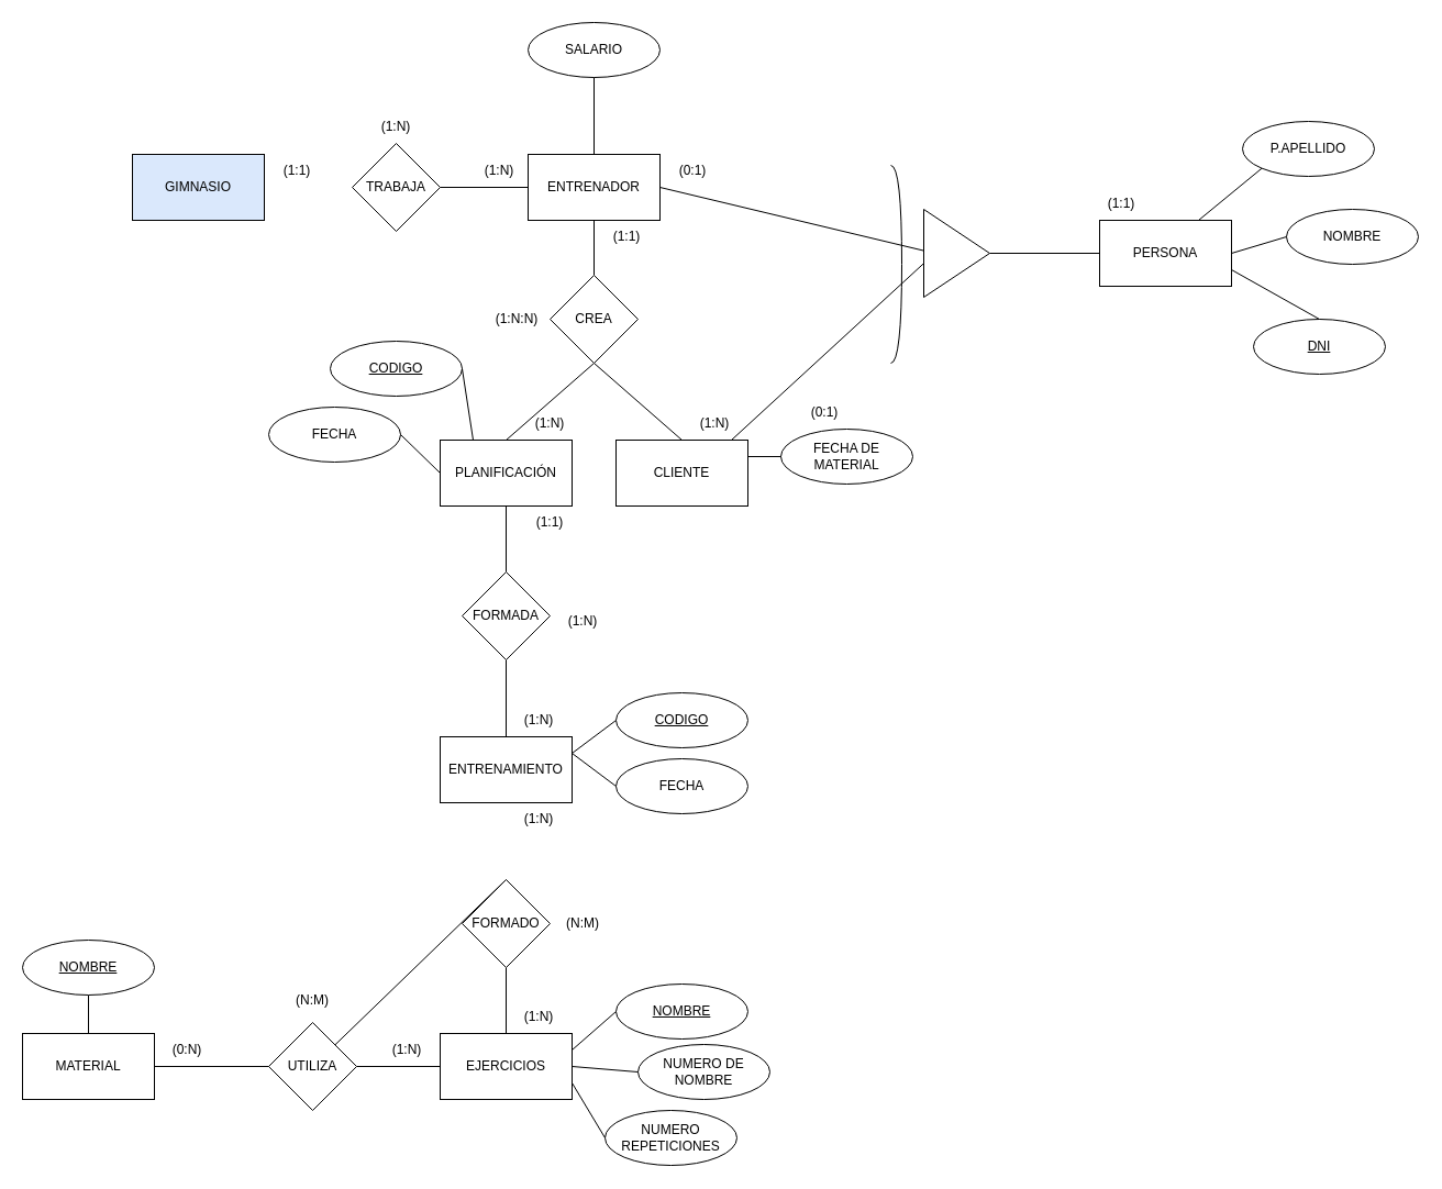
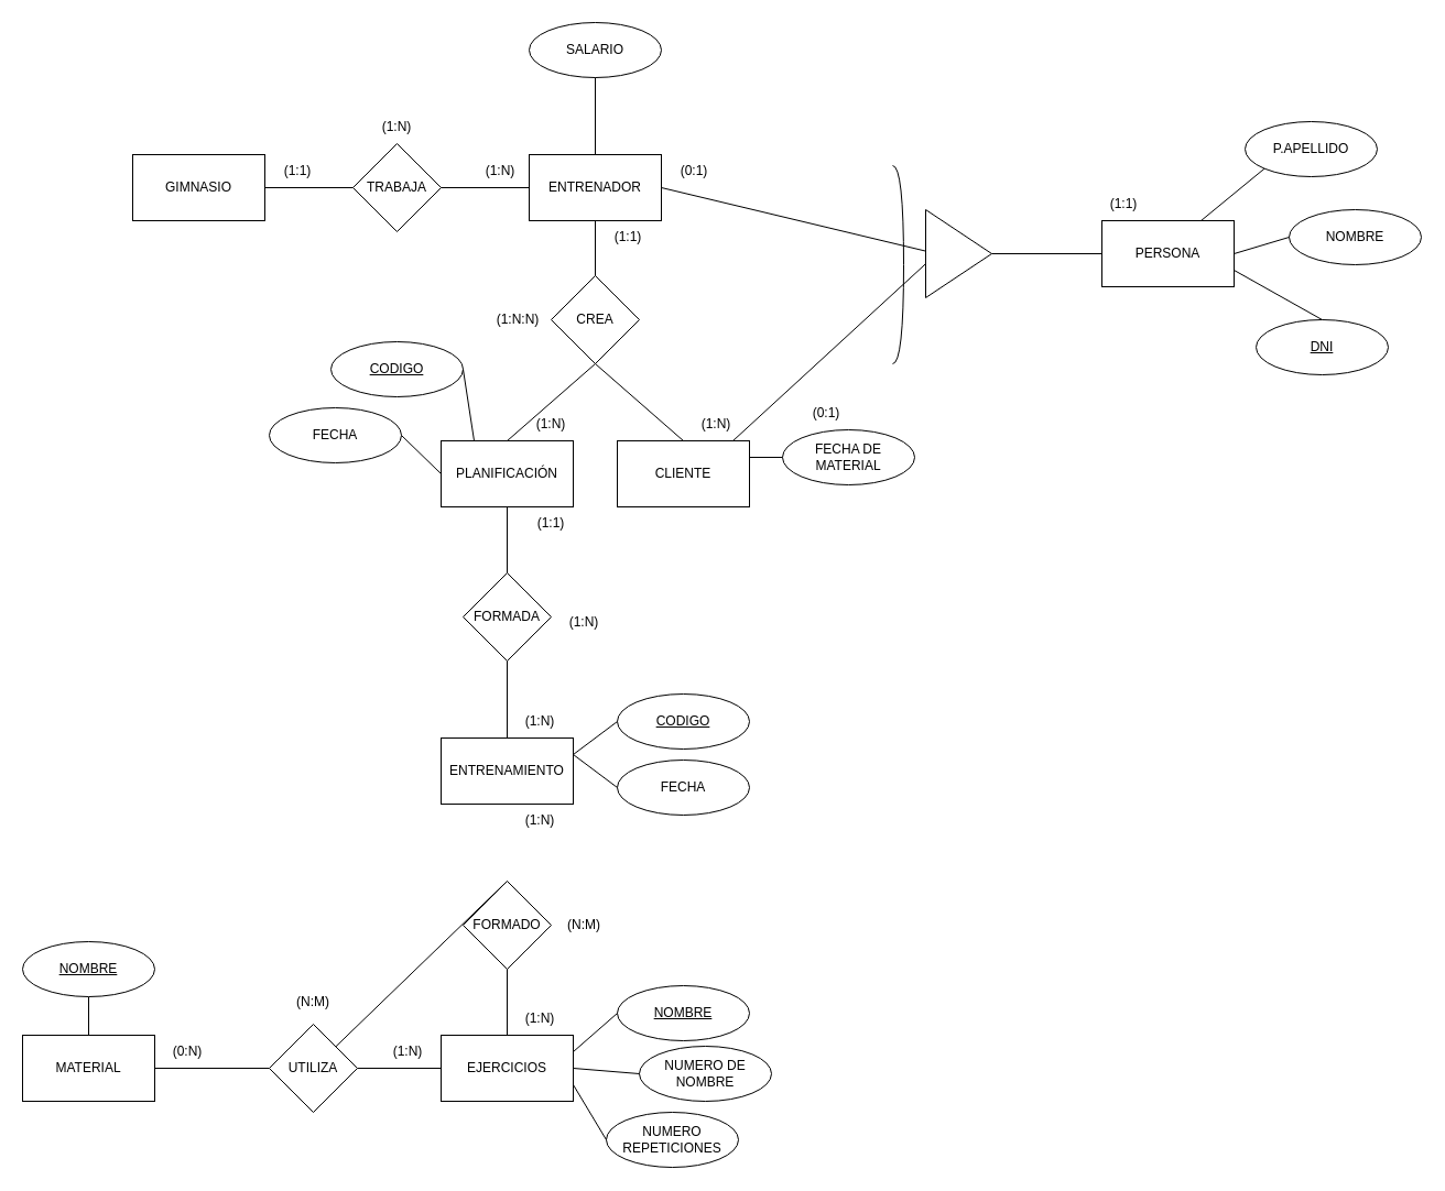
  <mxCell id="0" />
  <mxCell id="1" parent="0" />
- <mxCell id="2" value="GIMNASIO" style="rounded=0;whiteSpace=wrap;html=1;fillColor=#dae8fc;" vertex="1" parent="1"><mxGeometry x="120" y="140" width="120" height="60" as="geometry" /></mxCell>
+ <mxCell id="2" value="GIMNASIO" style="rounded=0;whiteSpace=wrap;html=1;" vertex="1" parent="1"><mxGeometry x="120" y="140" width="120" height="60" as="geometry" /></mxCell>
  <mxCell id="3" value="ENTRENADOR" style="rounded=0;whiteSpace=wrap;html=1;" vertex="1" parent="1"><mxGeometry x="480" y="140" width="120" height="60" as="geometry" /></mxCell>
  <mxCell id="4" value="TRABAJA" style="rhombus;whiteSpace=wrap;html=1;" vertex="1" parent="1"><mxGeometry x="320" y="130" width="80" height="80" as="geometry" /></mxCell>
+ <mxCell id="5" value="" style="endArrow=none;html=1;rounded=0;entryX=1;entryY=0.5;entryDx=0;entryDy=0;exitX=0;exitY=0.5;exitDx=0;exitDy=0;" edge="1" parent="1" source="4" target="2"><mxGeometry width="50" height="50" relative="1" as="geometry"><mxPoint x="420" y="600" as="sourcePoint" /><mxPoint x="470" y="550" as="targetPoint" /></mxGeometry></mxCell>
  <mxCell id="6" value="" style="endArrow=none;html=1;rounded=0;entryX=1;entryY=0.5;entryDx=0;entryDy=0;exitX=0;exitY=0.5;exitDx=0;exitDy=0;" edge="1" parent="1" source="3" target="4"><mxGeometry width="50" height="50" relative="1" as="geometry"><mxPoint x="420" y="600" as="sourcePoint" /><mxPoint x="470" y="550" as="targetPoint" /></mxGeometry></mxCell>
  <mxCell id="7" value="SALARIO" style="ellipse;whiteSpace=wrap;html=1;" vertex="1" parent="1"><mxGeometry x="480" y="20" width="120" height="50" as="geometry" /></mxCell>
  <mxCell id="8" value="" style="endArrow=none;html=1;rounded=0;entryX=0.5;entryY=1;entryDx=0;entryDy=0;exitX=0.5;exitY=0;exitDx=0;exitDy=0;" edge="1" parent="1" source="3" target="7"><mxGeometry width="50" height="50" relative="1" as="geometry"><mxPoint x="420" y="440" as="sourcePoint" /><mxPoint x="610" y="120" as="targetPoint" /></mxGeometry></mxCell>
  <mxCell id="9" value="CREA" style="rhombus;whiteSpace=wrap;html=1;" vertex="1" parent="1"><mxGeometry x="500" y="250" width="80" height="80" as="geometry" /></mxCell>
  <mxCell id="10" value="PLANIFICACIÓN" style="rounded=0;whiteSpace=wrap;html=1;" vertex="1" parent="1"><mxGeometry x="400" y="400" width="120" height="60" as="geometry" /></mxCell>
  <mxCell id="11" value="(1:N)" style="text;html=1;strokeColor=none;fillColor=none;align=center;verticalAlign=middle;whiteSpace=wrap;rounded=0;" vertex="1" parent="1"><mxGeometry x="424" y="140" width="60" height="30" as="geometry" /></mxCell>
  <mxCell id="12" value="(1:1)" style="text;html=1;strokeColor=none;fillColor=none;align=center;verticalAlign=middle;whiteSpace=wrap;rounded=0;" vertex="1" parent="1"><mxGeometry x="240" y="140" width="60" height="30" as="geometry" /></mxCell>
  <mxCell id="13" value="(1:N)" style="text;html=1;strokeColor=none;fillColor=none;align=center;verticalAlign=middle;whiteSpace=wrap;rounded=0;" vertex="1" parent="1"><mxGeometry x="330" width="60" height="30" as="geometry" y="100" /></mxCell>
  <mxCell id="14" value="CLIENTE" style="rounded=0;whiteSpace=wrap;html=1;" vertex="1" parent="1"><mxGeometry x="560" y="400" width="120" height="60" as="geometry" /></mxCell>
  <mxCell id="15" value="" style="endArrow=none;html=1;rounded=0;exitX=0.5;exitY=0;exitDx=0;exitDy=0;entryX=0.5;entryY=1;entryDx=0;entryDy=0;" edge="1" parent="1" source="14" target="9"><mxGeometry width="50" height="50" relative="1" as="geometry"><mxPoint x="530" y="440" as="sourcePoint" /><mxPoint x="540" y="360" as="targetPoint" /></mxGeometry></mxCell>
  <mxCell id="16" value="" style="endArrow=none;html=1;rounded=0;entryX=0.5;entryY=1;entryDx=0;entryDy=0;exitX=0.5;exitY=0;exitDx=0;exitDy=0;" edge="1" parent="1" source="10" target="9"><mxGeometry width="50" height="50" relative="1" as="geometry"><mxPoint x="530" y="440" as="sourcePoint" /><mxPoint x="580" y="390" as="targetPoint" /></mxGeometry></mxCell>
  <mxCell id="17" value="" style="endArrow=none;html=1;rounded=0;entryX=0.5;entryY=1;entryDx=0;entryDy=0;exitX=0.5;exitY=0;exitDx=0;exitDy=0;" edge="1" parent="1" source="9" target="3"><mxGeometry width="50" height="50" relative="1" as="geometry"><mxPoint x="530" y="440" as="sourcePoint" /><mxPoint x="580" y="390" as="targetPoint" /></mxGeometry></mxCell>
  <mxCell id="18" value="&lt;u&gt;DNI&lt;/u&gt;" style="ellipse;whiteSpace=wrap;html=1;" vertex="1" parent="1"><mxGeometry x="1140" y="290" width="120" height="50" as="geometry" /></mxCell>
  <mxCell id="19" value="NOMBRE" style="ellipse;whiteSpace=wrap;html=1;" vertex="1" parent="1"><mxGeometry x="1170" y="190" width="120" height="50" as="geometry" /></mxCell>
  <mxCell id="20" value="P.APELLIDO" style="ellipse;whiteSpace=wrap;html=1;" vertex="1" parent="1"><mxGeometry x="1130" y="110" width="120" height="50" as="geometry" /></mxCell>
  <mxCell id="21" value="FECHA DE MATERIAL" style="ellipse;whiteSpace=wrap;html=1;" vertex="1" parent="1"><mxGeometry x="710" y="390" width="120" height="50" as="geometry" /></mxCell>
  <mxCell id="22" value="" style="endArrow=none;html=1;rounded=0;entryX=0;entryY=0.5;entryDx=0;entryDy=0;exitX=1;exitY=0.25;exitDx=0;exitDy=0;" edge="1" parent="1" source="14" target="21"><mxGeometry width="50" height="50" relative="1" as="geometry"><mxPoint x="530" y="440" as="sourcePoint" /><mxPoint x="580" y="390" as="targetPoint" /></mxGeometry></mxCell>
  <mxCell id="23" value="FECHA" style="ellipse;whiteSpace=wrap;html=1;" vertex="1" parent="1"><mxGeometry x="244" y="370" width="120" height="50" as="geometry" /></mxCell>
  <mxCell id="24" value="&lt;u&gt;CODIGO&lt;/u&gt;" style="ellipse;whiteSpace=wrap;html=1;" vertex="1" parent="1"><mxGeometry x="300" y="310" width="120" height="50" as="geometry" /></mxCell>
  <mxCell id="25" value="(1:1)" style="text;html=1;strokeColor=none;fillColor=none;align=center;verticalAlign=middle;whiteSpace=wrap;rounded=0;" vertex="1" parent="1"><mxGeometry x="540" y="200" width="60" height="30" as="geometry" /></mxCell>
  <mxCell id="26" value="(1:N)" style="text;html=1;strokeColor=none;fillColor=none;align=center;verticalAlign=middle;whiteSpace=wrap;rounded=0;" vertex="1" parent="1"><mxGeometry x="620" y="370" width="60" height="30" as="geometry" /></mxCell>
  <mxCell id="27" value="(1:N)" style="text;html=1;strokeColor=none;fillColor=none;align=center;verticalAlign=middle;whiteSpace=wrap;rounded=0;" vertex="1" parent="1"><mxGeometry x="470" y="370" width="60" height="30" as="geometry" /></mxCell>
  <mxCell id="28" value="ENTRENAMIENTO" style="rounded=0;whiteSpace=wrap;html=1;" vertex="1" parent="1"><mxGeometry x="400" y="670" width="120" height="60" as="geometry" /></mxCell>
  <mxCell id="29" value="FORMADA" style="rhombus;whiteSpace=wrap;html=1;" vertex="1" parent="1"><mxGeometry x="420" y="520" width="80" height="80" as="geometry" /></mxCell>
  <mxCell id="30" value="" style="endArrow=none;html=1;rounded=0;entryX=1;entryY=0.5;entryDx=0;entryDy=0;exitX=0;exitY=0.5;exitDx=0;exitDy=0;" edge="1" parent="1" source="10" target="23"><mxGeometry width="50" height="50" relative="1" as="geometry"><mxPoint x="530" y="440" as="sourcePoint" /><mxPoint x="580" y="390" as="targetPoint" /></mxGeometry></mxCell>
  <mxCell id="31" value="" style="endArrow=none;html=1;rounded=0;entryX=1;entryY=0.5;entryDx=0;entryDy=0;exitX=0.25;exitY=0;exitDx=0;exitDy=0;" edge="1" parent="1" source="10" target="24"><mxGeometry width="50" height="50" relative="1" as="geometry"><mxPoint x="530" y="440" as="sourcePoint" /><mxPoint x="580" y="390" as="targetPoint" /></mxGeometry></mxCell>
  <mxCell id="32" value="" style="endArrow=none;html=1;rounded=0;entryX=0.5;entryY=1;entryDx=0;entryDy=0;exitX=0.5;exitY=0;exitDx=0;exitDy=0;" edge="1" parent="1" source="29" target="10"><mxGeometry width="50" height="50" relative="1" as="geometry"><mxPoint x="530" y="440" as="sourcePoint" /><mxPoint x="580" y="390" as="targetPoint" /></mxGeometry></mxCell>
  <mxCell id="33" value="" style="endArrow=none;html=1;rounded=0;entryX=0.5;entryY=0;entryDx=0;entryDy=0;exitX=0.5;exitY=1;exitDx=0;exitDy=0;" edge="1" parent="1" source="29" target="28"><mxGeometry width="50" height="50" relative="1" as="geometry"><mxPoint x="530" y="440" as="sourcePoint" /><mxPoint x="580" y="390" as="targetPoint" /></mxGeometry></mxCell>
  <mxCell id="34" value="&lt;u&gt;CODIGO&lt;/u&gt;" style="ellipse;whiteSpace=wrap;html=1;" vertex="1" parent="1"><mxGeometry x="560" y="630" width="120" height="50" as="geometry" /></mxCell>
  <mxCell id="35" value="FECHA" style="ellipse;whiteSpace=wrap;html=1;" vertex="1" parent="1"><mxGeometry x="560" y="690" width="120" height="50" as="geometry" /></mxCell>
  <mxCell id="36" value="" style="endArrow=none;html=1;rounded=0;entryX=0;entryY=0.5;entryDx=0;entryDy=0;exitX=1;exitY=0.25;exitDx=0;exitDy=0;" edge="1" parent="1" source="28" target="35"><mxGeometry width="50" height="50" relative="1" as="geometry"><mxPoint x="530" y="440" as="sourcePoint" /><mxPoint x="580" y="390" as="targetPoint" /></mxGeometry></mxCell>
  <mxCell id="37" value="" style="endArrow=none;html=1;rounded=0;entryX=0;entryY=0.5;entryDx=0;entryDy=0;exitX=1;exitY=0.25;exitDx=0;exitDy=0;" edge="1" parent="1" source="28" target="34"><mxGeometry width="50" height="50" relative="1" as="geometry"><mxPoint x="530" y="440" as="sourcePoint" /><mxPoint x="580" y="390" as="targetPoint" /></mxGeometry></mxCell>
  <mxCell id="38" value="(1:N)" style="text;html=1;strokeColor=none;fillColor=none;align=center;verticalAlign=middle;whiteSpace=wrap;rounded=0;" vertex="1" parent="1"><mxGeometry x="460" y="640" width="60" height="30" as="geometry" /></mxCell>
  <mxCell id="39" value="(1:1)" style="text;html=1;strokeColor=none;fillColor=none;align=center;verticalAlign=middle;whiteSpace=wrap;rounded=0;" vertex="1" parent="1"><mxGeometry x="470" y="460" width="60" height="30" as="geometry" /></mxCell>
  <mxCell id="40" value="(1:N)" style="text;html=1;strokeColor=none;fillColor=none;align=center;verticalAlign=middle;whiteSpace=wrap;rounded=0;" vertex="1" parent="1"><mxGeometry x="500" y="550" width="60" height="30" as="geometry" /></mxCell>
  <mxCell id="41" value="(1:N:N)" style="text;html=1;strokeColor=none;fillColor=none;align=center;verticalAlign=middle;whiteSpace=wrap;rounded=0;" vertex="1" parent="1"><mxGeometry x="440" y="275" width="60" height="30" as="geometry" /></mxCell>
  <mxCell id="42" value="" style="endArrow=none;html=1;rounded=0;exitX=0.5;exitY=0;exitDx=0;exitDy=0;" edge="1" parent="1" source="43" target="56"><mxGeometry width="50" height="50" relative="1" as="geometry"><mxPoint x="460" y="810" as="sourcePoint" /><mxPoint x="580" y="550" as="targetPoint" /></mxGeometry></mxCell>
  <mxCell id="43" value="FORMADO" style="rhombus;whiteSpace=wrap;html=1;" vertex="1" parent="1"><mxGeometry x="420" y="800" width="80" height="80" as="geometry" /></mxCell>
  <mxCell id="44" value="EJERCICIOS" style="rounded=0;whiteSpace=wrap;html=1;" vertex="1" parent="1"><mxGeometry x="400" y="940" width="120" height="60" as="geometry" /></mxCell>
  <mxCell id="45" value="" style="endArrow=none;html=1;rounded=0;exitX=0.5;exitY=0;exitDx=0;exitDy=0;entryX=0.5;entryY=1;entryDx=0;entryDy=0;" edge="1" parent="1" source="44" target="43"><mxGeometry width="50" height="50" relative="1" as="geometry"><mxPoint x="530" y="760" as="sourcePoint" /><mxPoint x="580" y="710" as="targetPoint" /></mxGeometry></mxCell>
  <mxCell id="46" value="&lt;u&gt;NOMBRE&lt;/u&gt;" style="ellipse;whiteSpace=wrap;html=1;" vertex="1" parent="1"><mxGeometry x="560" y="895" width="120" height="50" as="geometry" /></mxCell>
  <mxCell id="47" value="NUMERO DE NOMBRE" style="ellipse;whiteSpace=wrap;html=1;" vertex="1" parent="1"><mxGeometry x="580" y="950" width="120" height="50" as="geometry" /></mxCell>
  <mxCell id="48" value="NUMERO REPETICIONES" style="ellipse;whiteSpace=wrap;html=1;" vertex="1" parent="1"><mxGeometry x="550" y="1010" width="120" height="50" as="geometry" /></mxCell>
  <mxCell id="49" value="" style="endArrow=none;html=1;rounded=0;entryX=0;entryY=0.5;entryDx=0;entryDy=0;exitX=1;exitY=0.75;exitDx=0;exitDy=0;" edge="1" parent="1" source="44" target="48"><mxGeometry width="50" height="50" relative="1" as="geometry"><mxPoint x="530" y="770" as="sourcePoint" /><mxPoint x="580" y="720" as="targetPoint" /></mxGeometry></mxCell>
  <mxCell id="50" value="" style="endArrow=none;html=1;rounded=0;entryX=0;entryY=0.5;entryDx=0;entryDy=0;exitX=1;exitY=0.25;exitDx=0;exitDy=0;" edge="1" parent="1" source="44" target="46"><mxGeometry width="50" height="50" relative="1" as="geometry"><mxPoint x="530" y="760" as="sourcePoint" /><mxPoint x="580" y="710" as="targetPoint" /></mxGeometry></mxCell>
  <mxCell id="51" value="" style="endArrow=none;html=1;rounded=0;entryX=0;entryY=0.5;entryDx=0;entryDy=0;exitX=1;exitY=0.5;exitDx=0;exitDy=0;" edge="1" parent="1" source="44" target="47"><mxGeometry width="50" height="50" relative="1" as="geometry"><mxPoint x="530" y="760" as="sourcePoint" /><mxPoint x="580" y="710" as="targetPoint" /></mxGeometry></mxCell>
  <mxCell id="52" value="(N:M)" style="text;html=1;strokeColor=none;fillColor=none;align=center;verticalAlign=middle;whiteSpace=wrap;rounded=0;" vertex="1" parent="1"><mxGeometry x="500" y="825" width="60" height="30" as="geometry" /></mxCell>
  <mxCell id="53" value="(1:N)" style="text;html=1;strokeColor=none;fillColor=none;align=center;verticalAlign=middle;whiteSpace=wrap;rounded=0;" vertex="1" parent="1"><mxGeometry x="460" y="910" width="60" height="30" as="geometry" /></mxCell>
  <mxCell id="54" value="(1:N)" style="text;html=1;strokeColor=none;fillColor=none;align=center;verticalAlign=middle;whiteSpace=wrap;rounded=0;" vertex="1" parent="1"><mxGeometry x="460" y="730" width="60" height="30" as="geometry" /></mxCell>
  <mxCell id="55" value="" style="endArrow=none;html=1;rounded=0;entryX=0;entryY=0.5;entryDx=0;entryDy=0;exitX=1;exitY=0.5;exitDx=0;exitDy=0;" edge="1" parent="1" source="56" target="44"><mxGeometry width="50" height="50" relative="1" as="geometry"><mxPoint x="320" y="970" as="sourcePoint" /><mxPoint x="390" y="760" as="targetPoint" /></mxGeometry></mxCell>
  <mxCell id="56" value="UTILIZA" style="rhombus;whiteSpace=wrap;html=1;" vertex="1" parent="1"><mxGeometry x="244" y="930" width="80" height="80" as="geometry" /></mxCell>
  <mxCell id="57" value="MATERIAL" style="rounded=0;whiteSpace=wrap;html=1;" vertex="1" parent="1"><mxGeometry x="20" y="940" width="120" height="60" as="geometry" /></mxCell>
  <mxCell id="58" value="" style="endArrow=none;html=1;rounded=0;exitX=1;exitY=0.5;exitDx=0;exitDy=0;entryX=0;entryY=0.5;entryDx=0;entryDy=0;" edge="1" parent="1" source="57" target="56"><mxGeometry width="50" height="50" relative="1" as="geometry"><mxPoint x="340" y="810" as="sourcePoint" /><mxPoint x="390" y="760" as="targetPoint" /></mxGeometry></mxCell>
  <mxCell id="59" value="" style="endArrow=none;html=1;rounded=0;entryX=0.5;entryY=0;entryDx=0;entryDy=0;exitX=0.5;exitY=1;exitDx=0;exitDy=0;" edge="1" parent="1" source="60" target="57"><mxGeometry width="50" height="50" relative="1" as="geometry"><mxPoint x="80" y="860" as="sourcePoint" /><mxPoint x="390" y="760" as="targetPoint" /></mxGeometry></mxCell>
  <mxCell id="60" value="&lt;u&gt;NOMBRE&lt;/u&gt;" style="ellipse;whiteSpace=wrap;html=1;" vertex="1" parent="1"><mxGeometry x="20" y="855" width="120" height="50" as="geometry" /></mxCell>
  <mxCell id="61" value="(0:N)" style="text;html=1;strokeColor=none;fillColor=none;align=center;verticalAlign=middle;whiteSpace=wrap;rounded=0;" vertex="1" parent="1"><mxGeometry x="140" y="940" width="60" height="30" as="geometry" /></mxCell>
  <mxCell id="62" value="(1:N)" style="text;html=1;strokeColor=none;fillColor=none;align=center;verticalAlign=middle;whiteSpace=wrap;rounded=0;" vertex="1" parent="1"><mxGeometry x="340" y="940" width="60" height="30" as="geometry" /></mxCell>
  <mxCell id="63" value="(N:M)" style="text;html=1;strokeColor=none;fillColor=none;align=center;verticalAlign=middle;whiteSpace=wrap;rounded=0;" vertex="1" parent="1"><mxGeometry x="254" y="895" width="60" height="30" as="geometry" /></mxCell>
  <mxCell id="64" value="" style="endArrow=none;html=1;rounded=0;exitX=1;exitY=0.5;exitDx=0;exitDy=0;" edge="1" parent="1" source="3"><mxGeometry width="50" height="50" relative="1" as="geometry"><mxPoint x="670" y="170" as="sourcePoint" /><mxPoint x="850" y="230" as="targetPoint" /></mxGeometry></mxCell>
  <mxCell id="65" value="" style="endArrow=none;html=1;rounded=0;exitX=0.75;exitY=1;exitDx=0;exitDy=0;" edge="1" parent="1" source="26"><mxGeometry width="50" height="50" relative="1" as="geometry"><mxPoint x="610" y="300" as="sourcePoint" /><mxPoint x="850" y="230" as="targetPoint" /></mxGeometry></mxCell>
  <mxCell id="66" value="" style="triangle;whiteSpace=wrap;html=1;" vertex="1" parent="1"><mxGeometry x="840" y="190" width="60" height="80" as="geometry" /></mxCell>
  <mxCell id="67" value="" style="endArrow=none;html=1;rounded=0;exitX=1;exitY=0.5;exitDx=0;exitDy=0;entryX=0;entryY=0.5;entryDx=0;entryDy=0;" edge="1" parent="1" source="66" target="69"><mxGeometry width="50" height="50" relative="1" as="geometry"><mxPoint x="670" y="170" as="sourcePoint" /><mxPoint x="1010" y="230" as="targetPoint" /></mxGeometry></mxCell>
  <mxCell id="68" value="" style="shape=requiredInterface;html=1;verticalLabelPosition=bottom;sketch=0;" vertex="1" parent="1"><mxGeometry x="810" y="150" width="10" height="180" as="geometry" /></mxCell>
  <mxCell id="69" value="PERSONA" style="rounded=0;whiteSpace=wrap;html=1;" vertex="1" parent="1"><mxGeometry x="1000" y="200" width="120" height="60" as="geometry" /></mxCell>
  <mxCell id="70" value="" style="endArrow=none;html=1;rounded=0;entryX=0;entryY=1;entryDx=0;entryDy=0;exitX=0.75;exitY=0;exitDx=0;exitDy=0;" edge="1" parent="1" source="69" target="20"><mxGeometry width="50" height="50" relative="1" as="geometry"><mxPoint x="860" y="230" as="sourcePoint" /><mxPoint x="910" y="180" as="targetPoint" /></mxGeometry></mxCell>
  <mxCell id="71" value="" style="endArrow=none;html=1;rounded=0;entryX=0;entryY=0.5;entryDx=0;entryDy=0;exitX=1;exitY=0.5;exitDx=0;exitDy=0;" edge="1" parent="1" source="69" target="19"><mxGeometry width="50" height="50" relative="1" as="geometry"><mxPoint x="860" y="230" as="sourcePoint" /><mxPoint x="910" y="180" as="targetPoint" /></mxGeometry></mxCell>
  <mxCell id="72" value="" style="endArrow=none;html=1;rounded=0;entryX=0.5;entryY=0;entryDx=0;entryDy=0;exitX=1;exitY=0.75;exitDx=0;exitDy=0;" edge="1" parent="1" source="69" target="18"><mxGeometry width="50" height="50" relative="1" as="geometry"><mxPoint x="860" y="230" as="sourcePoint" /><mxPoint x="910" y="180" as="targetPoint" /></mxGeometry></mxCell>
  <mxCell id="73" value="(0:1)" style="text;html=1;strokeColor=none;fillColor=none;align=center;verticalAlign=middle;whiteSpace=wrap;rounded=0;" vertex="1" parent="1"><mxGeometry x="600" y="140" width="60" height="30" as="geometry" /></mxCell>
  <mxCell id="74" value="(0:1)" style="text;html=1;strokeColor=none;fillColor=none;align=center;verticalAlign=middle;whiteSpace=wrap;rounded=0;" vertex="1" parent="1"><mxGeometry x="720" y="360" width="60" height="30" as="geometry" /></mxCell>
  <mxCell id="75" value="(1:1)" style="text;html=1;strokeColor=none;fillColor=none;align=center;verticalAlign=middle;whiteSpace=wrap;rounded=0;" vertex="1" parent="1"><mxGeometry x="990" y="170" width="60" height="30" as="geometry" /></mxCell>
